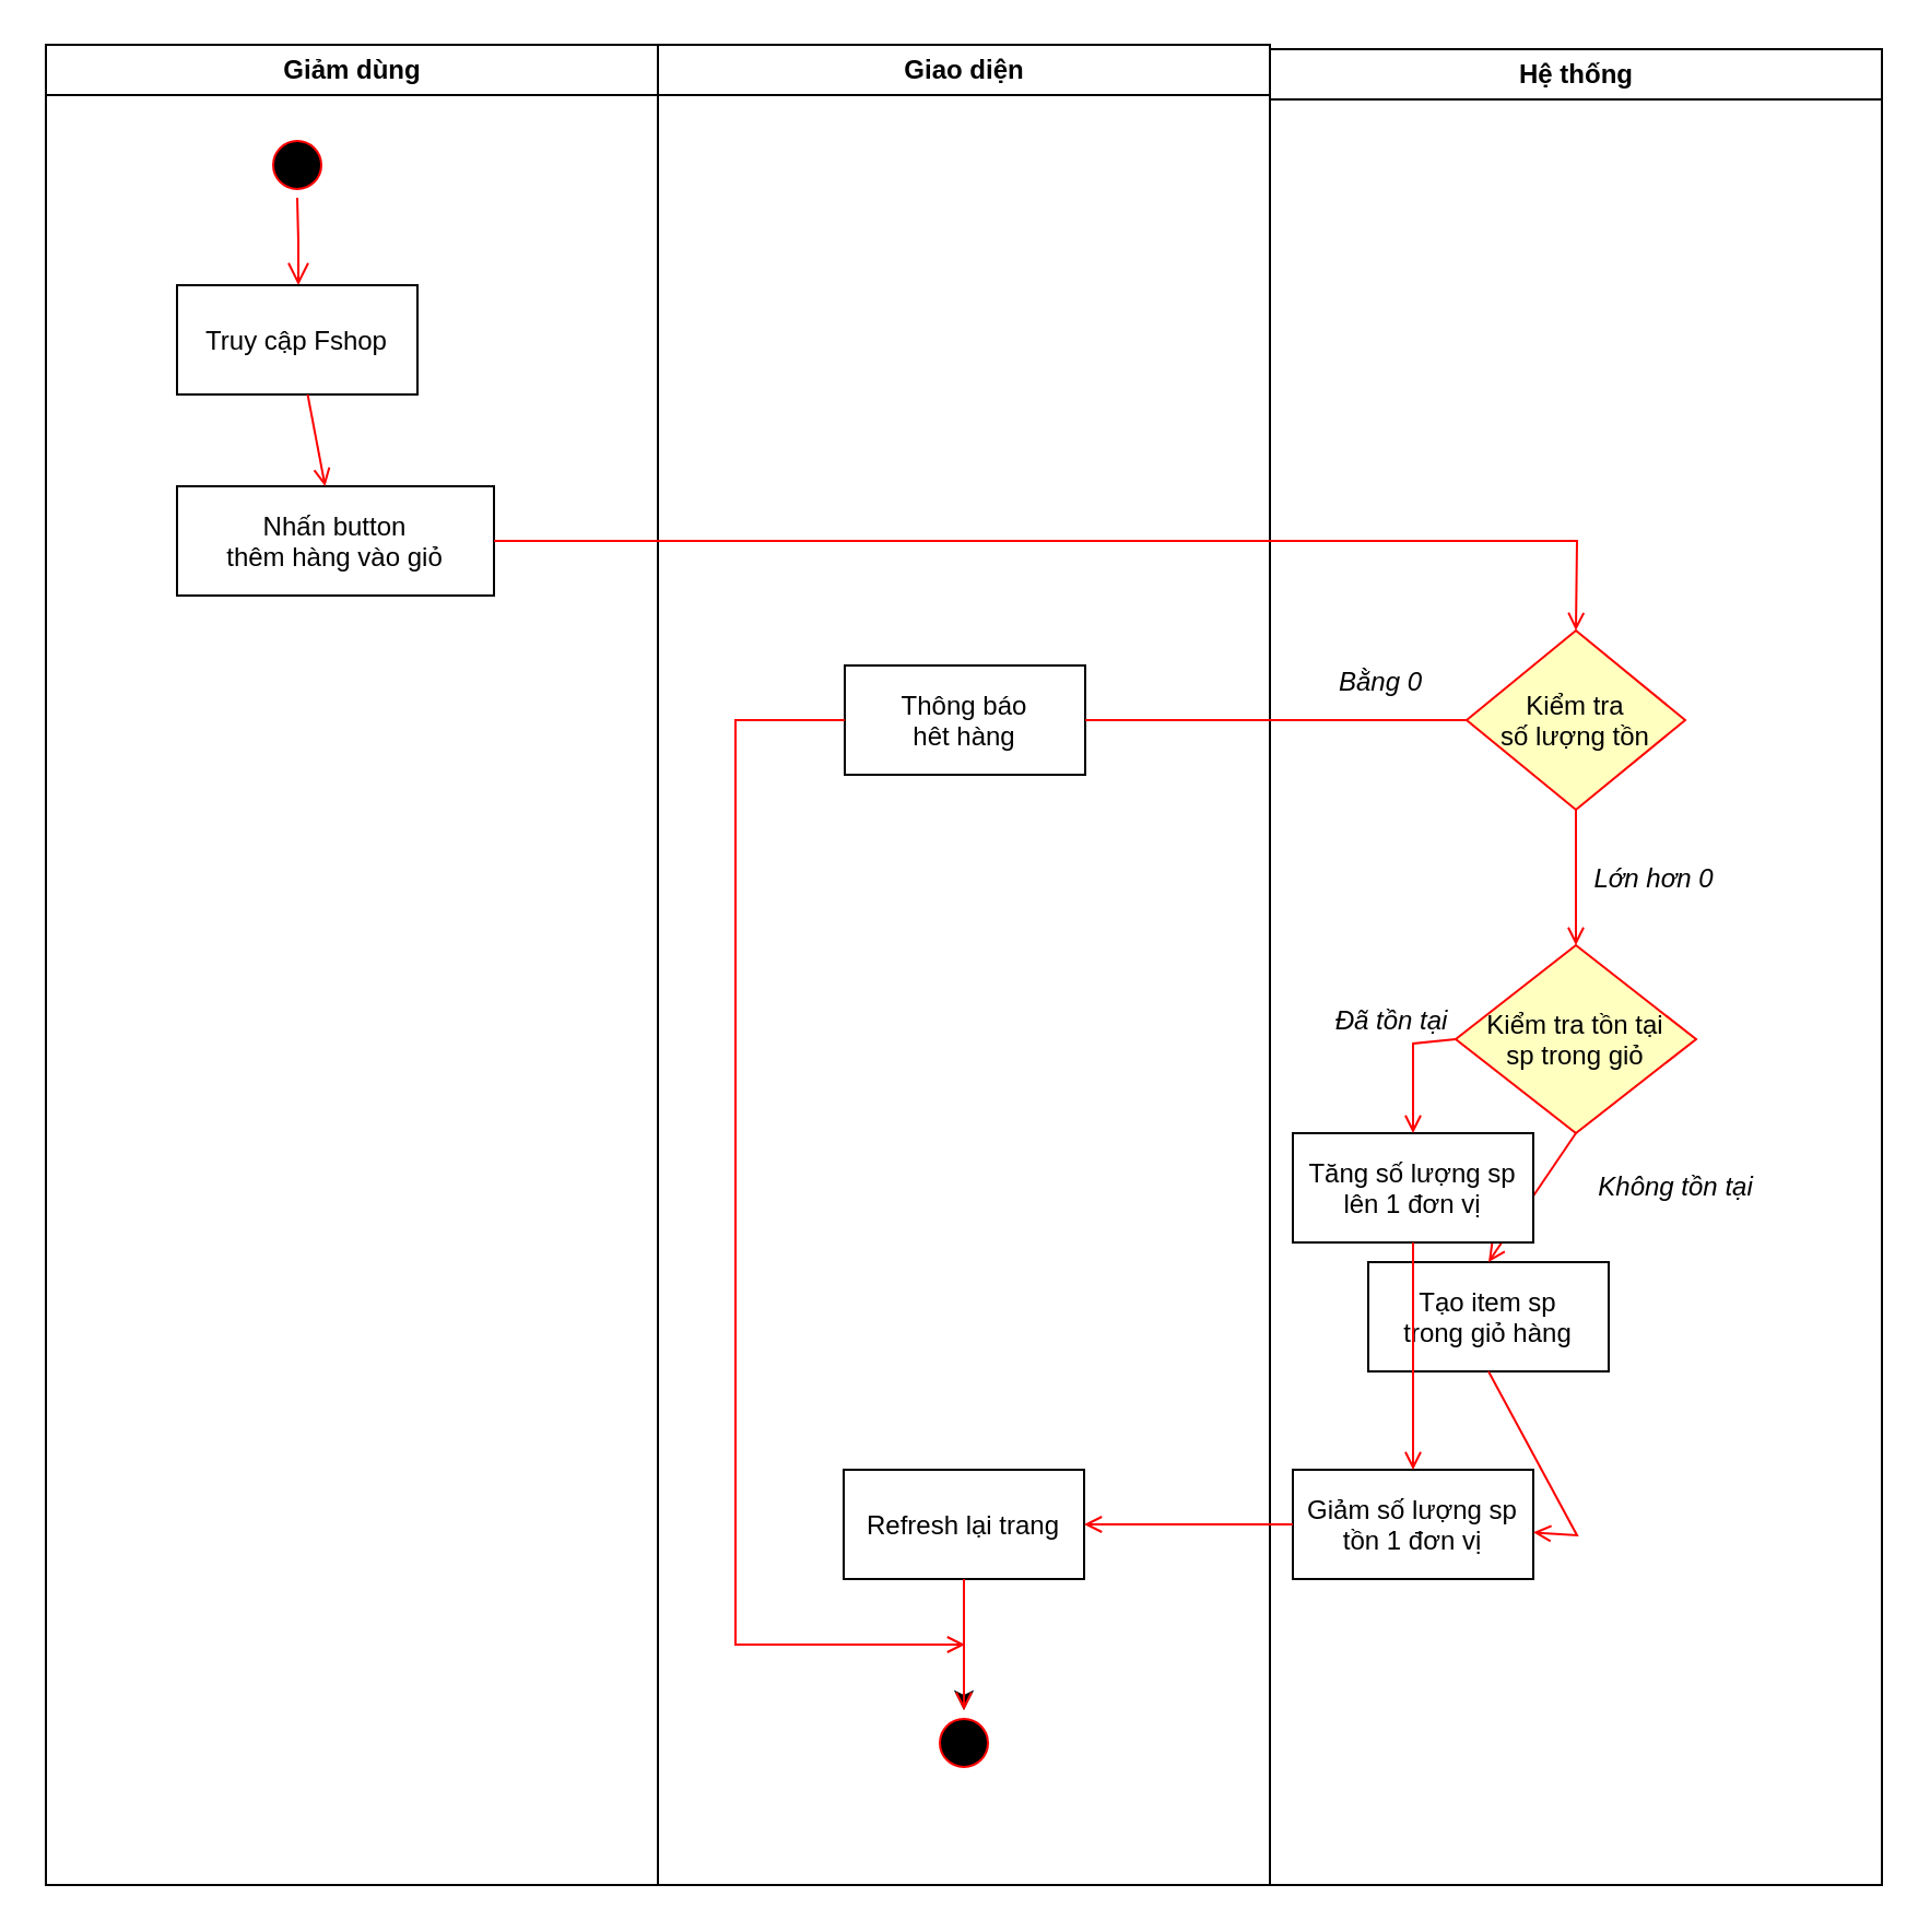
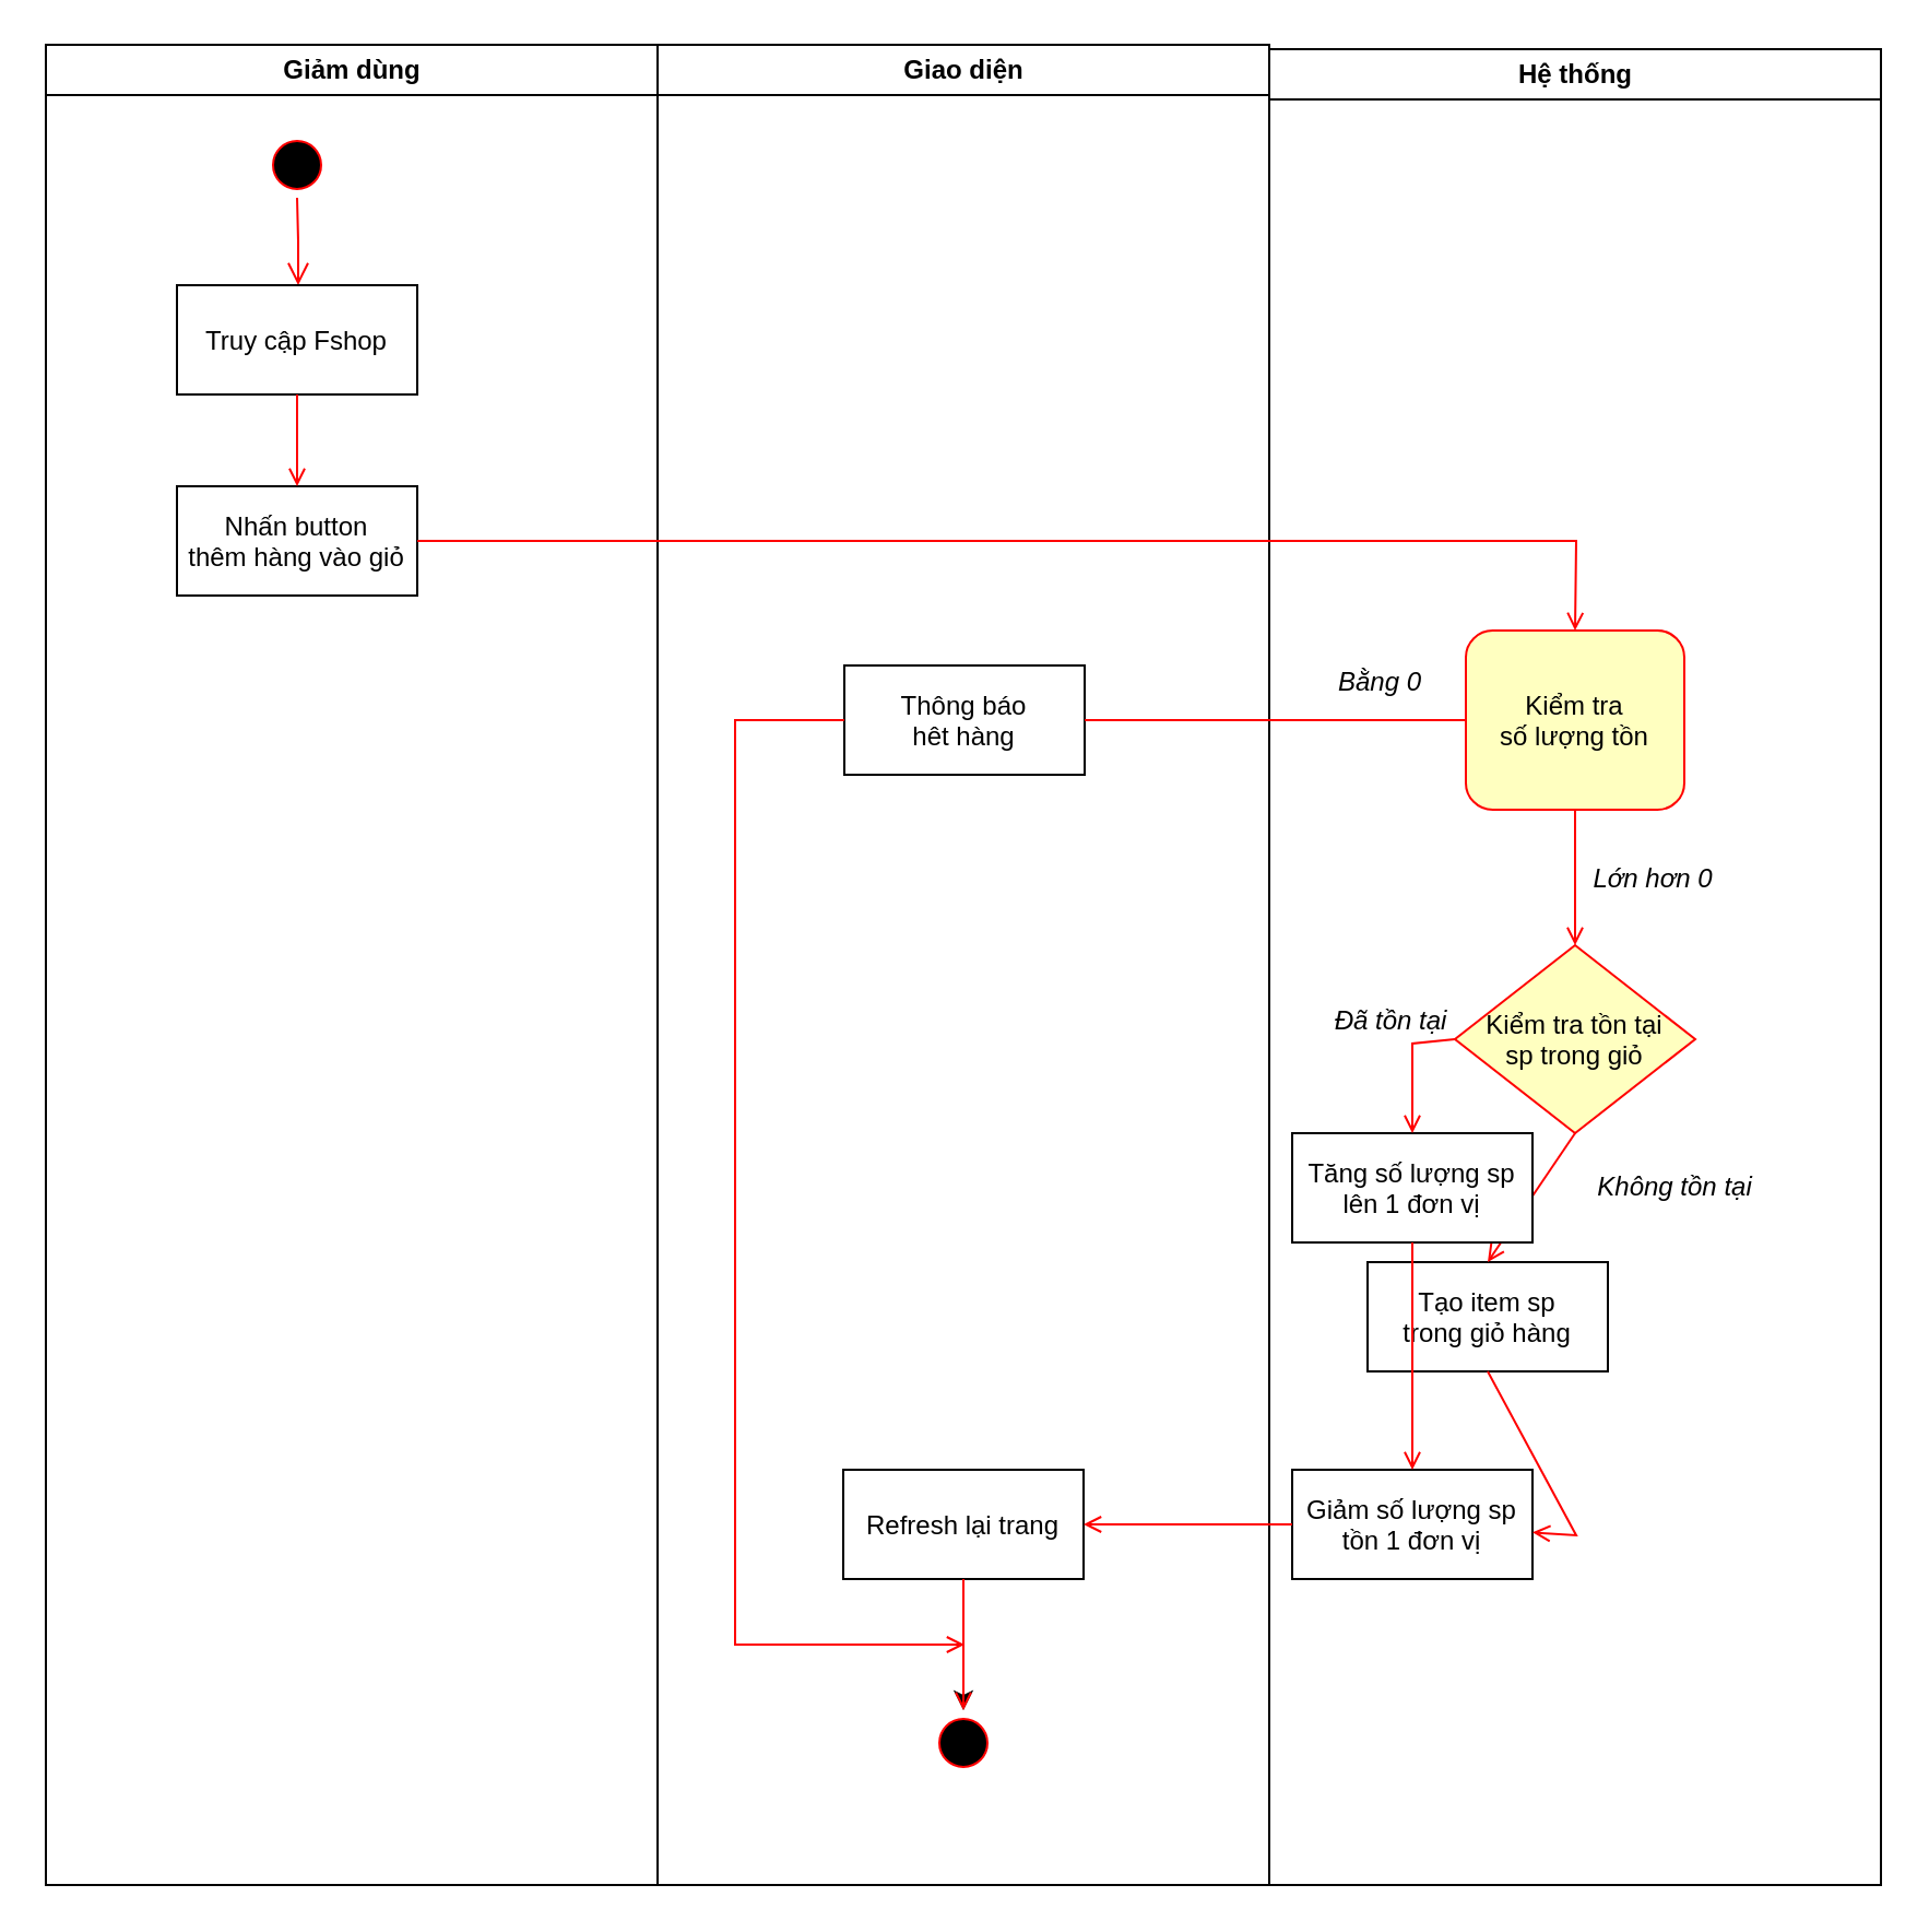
  <mxCell id="0" />
  <mxCell id="1" parent="0" />
  <mxCell id="2" value="Giảm dùng" style="swimlane;whiteSpace=wrap" parent="1" vertex="1"><mxGeometry x="20.5" y="20" width="280" height="842" as="geometry" /></mxCell>
  <mxCell id="3" value="" style="ellipse;shape=startState;fillColor=#000000;strokeColor=#ff0000;" parent="2" vertex="1"><mxGeometry x="100" y="40" width="30" height="30" as="geometry" /></mxCell>
  <mxCell id="4" value="" style="edgeStyle=elbowEdgeStyle;elbow=horizontal;verticalAlign=bottom;endArrow=open;endSize=8;strokeColor=#FF0000;endFill=1;rounded=0" parent="2" source="3" target="5" edge="1"><mxGeometry x="100" y="40" as="geometry"><mxPoint x="115" y="110" as="targetPoint" /></mxGeometry></mxCell>
  <mxCell id="5" value="Truy cập Fshop" style="" parent="2" vertex="1"><mxGeometry x="60" y="110" width="110" height="50" as="geometry" /></mxCell>
- <mxCell id="6" value="Nhấn button&#10;thêm hàng vào giỏ" style="" parent="2" vertex="1"><mxGeometry x="60" y="202" width="145" height="50" as="geometry" /></mxCell>
+ <mxCell id="6" value="Nhấn button&#10;thêm hàng vào giỏ" style="" parent="2" vertex="1"><mxGeometry x="60" y="202" width="110" height="50" as="geometry" /></mxCell>
  <mxCell id="7" value="" style="endArrow=open;strokeColor=#FF0000;endFill=1;rounded=0" parent="2" source="5" target="6" edge="1"><mxGeometry relative="1" as="geometry" /></mxCell>
  <mxCell id="8" value="Giao diện" style="swimlane;whiteSpace=wrap" parent="1" vertex="1"><mxGeometry x="300.5" y="20" width="280" height="842" as="geometry" /></mxCell>
  <mxCell id="9" value="" style="edgeStyle=orthogonalEdgeStyle;rounded=0;orthogonalLoop=1;jettySize=auto;html=1;" parent="8" source="10" target="11" edge="1"><mxGeometry relative="1" as="geometry" /></mxCell>
  <mxCell id="10" value="Refresh lại trang" style="" parent="8" vertex="1"><mxGeometry x="85" y="652" width="110" height="50" as="geometry" /></mxCell>
  <mxCell id="11" value="" style="ellipse;shape=startState;fillColor=#000000;strokeColor=#ff0000;" parent="8" vertex="1"><mxGeometry x="125" y="762" width="30" height="30" as="geometry" /></mxCell>
  <mxCell id="12" value="" style="endArrow=open;strokeColor=#FF0000;endFill=1;rounded=0;exitX=0.5;exitY=1;exitDx=0;exitDy=0;entryX=0.5;entryY=0;entryDx=0;entryDy=0;" parent="8" source="10" target="11" edge="1"><mxGeometry relative="1" as="geometry"><mxPoint x="135.5" y="572" as="sourcePoint" /><mxPoint x="135.5" y="614" as="targetPoint" /></mxGeometry></mxCell>
  <mxCell id="13" value="Thông báo &#10;hêt hàng" style="" parent="8" vertex="1"><mxGeometry x="85.5" y="284" width="110" height="50" as="geometry" /></mxCell>
  <mxCell id="14" value="" style="endArrow=open;strokeColor=#FF0000;endFill=1;rounded=0;exitX=0;exitY=0.5;exitDx=0;exitDy=0;" edge="1" parent="8" source="13"><mxGeometry relative="1" as="geometry"><mxPoint x="145.5" y="352" as="sourcePoint" /><mxPoint x="140.5" y="732" as="targetPoint" /><Array as="points"><mxPoint x="35.5" y="309" /><mxPoint x="35.5" y="732" /></Array></mxGeometry></mxCell>
  <mxCell id="15" value="Hệ thống" style="swimlane;whiteSpace=wrap" parent="1" vertex="1"><mxGeometry x="580.5" y="22" width="280" height="840" as="geometry" /></mxCell>
  <mxCell id="16" value="Kiểm tra tồn tại&#10;sp trong giỏ" style="rhombus;fillColor=#ffffc0;strokeColor=#ff0000;" parent="15" vertex="1"><mxGeometry x="85" y="410" width="110" height="86" as="geometry" /></mxCell>
- <mxCell id="17" value="Kiểm tra&#10;số lượng tồn" style="rhombus;fillColor=#ffffc0;strokeColor=#ff0000;" parent="15" vertex="1"><mxGeometry x="90" y="266" width="100" height="82" as="geometry" /></mxCell>
+ <mxCell id="17" value="Kiểm tra&#10;số lượng tồn" style="fillColor=#ffffc0;strokeColor=#ff0000;rounded=1;" parent="15" vertex="1"><mxGeometry x="90" y="266" width="100" height="82" as="geometry" /></mxCell>
  <mxCell id="18" value="Không tồn tại" style="text;html=1;align=center;verticalAlign=middle;resizable=0;points=[];autosize=1;strokeColor=none;fontStyle=2" parent="15" vertex="1"><mxGeometry x="140.5" y="511" width="90" height="20" as="geometry" /></mxCell>
  <mxCell id="19" value="" style="endArrow=open;strokeColor=#FF0000;endFill=1;rounded=0;exitX=0.5;exitY=1;exitDx=0;exitDy=0;entryX=0.5;entryY=0;entryDx=0;entryDy=0;" parent="15" source="17" target="16" edge="1"><mxGeometry relative="1" as="geometry"><mxPoint x="115.5" y="350" as="sourcePoint" /><mxPoint x="115.5" y="392" as="targetPoint" /></mxGeometry></mxCell>
  <mxCell id="20" value="Tạo item sp &#10;trong giỏ hàng" style="" parent="15" vertex="1"><mxGeometry x="45" y="555" width="110" height="50" as="geometry" /></mxCell>
  <mxCell id="21" value="" style="endArrow=open;strokeColor=#FF0000;endFill=1;rounded=0;exitX=0.5;exitY=1;exitDx=0;exitDy=0;entryX=0.5;entryY=0;entryDx=0;entryDy=0;" parent="15" source="16" target="20" edge="1"><mxGeometry relative="1" as="geometry"><mxPoint x="143" y="434" as="sourcePoint" /><mxPoint x="146.5" y="542" as="targetPoint" /></mxGeometry></mxCell>
  <mxCell id="22" value="Tăng số lượng sp&#10;lên 1 đơn vị" style="" parent="15" vertex="1"><mxGeometry x="10.5" y="496" width="110" height="50" as="geometry" /></mxCell>
  <mxCell id="23" value="" style="endArrow=open;strokeColor=#FF0000;endFill=1;rounded=0;exitX=0;exitY=0.5;exitDx=0;exitDy=0;entryX=0.5;entryY=0;entryDx=0;entryDy=0;" parent="15" source="16" target="22" edge="1"><mxGeometry relative="1" as="geometry"><mxPoint x="-74.5" y="390" as="sourcePoint" /><mxPoint x="-84.5" y="455" as="targetPoint" /><Array as="points"><mxPoint x="65.5" y="455" /></Array></mxGeometry></mxCell>
  <mxCell id="24" value="Giảm số lượng sp&#10;tồn 1 đơn vị" style="" vertex="1" parent="15"><mxGeometry x="10.5" y="650" width="110" height="50" as="geometry" /></mxCell>
  <mxCell id="25" value="" style="endArrow=open;strokeColor=#FF0000;endFill=1;rounded=0;exitX=0.5;exitY=1;exitDx=0;exitDy=0;" parent="15" source="20" target="24" edge="1"><mxGeometry relative="1" as="geometry"><mxPoint x="155.5" y="600" as="sourcePoint" /><mxPoint x="95.5" y="680" as="targetPoint" /><Array as="points"><mxPoint x="140.5" y="680" /></Array></mxGeometry></mxCell>
  <mxCell id="26" value="" style="endArrow=open;strokeColor=#FF0000;endFill=1;rounded=0;exitX=0.5;exitY=1;exitDx=0;exitDy=0;entryX=0.5;entryY=0;entryDx=0;entryDy=0;" edge="1" parent="15" source="22" target="24"><mxGeometry relative="1" as="geometry"><mxPoint x="55.5" y="610" as="sourcePoint" /><mxPoint x="55.5" y="674" as="targetPoint" /></mxGeometry></mxCell>
  <mxCell id="27" value="Đã tồn tại" style="text;html=1;align=center;verticalAlign=middle;resizable=0;points=[];autosize=1;strokeColor=none;fontStyle=2" vertex="1" parent="15"><mxGeometry x="20.5" y="435" width="70" height="20" as="geometry" /></mxCell>
  <mxCell id="28" value="Bằng 0" style="text;html=1;align=center;verticalAlign=middle;resizable=0;points=[];autosize=1;strokeColor=none;fontStyle=2" vertex="1" parent="15"><mxGeometry x="25.5" y="280" width="50" height="20" as="geometry" /></mxCell>
  <mxCell id="29" value="Lớn hơn 0" style="text;html=1;align=center;verticalAlign=middle;resizable=0;points=[];autosize=1;strokeColor=none;fontStyle=2" vertex="1" parent="15"><mxGeometry x="140.5" y="370" width="70" height="20" as="geometry" /></mxCell>
  <mxCell id="30" value="" style="endArrow=open;strokeColor=#FF0000;endFill=1;rounded=0;entryX=0.5;entryY=0;entryDx=0;entryDy=0;exitX=1;exitY=0.5;exitDx=0;exitDy=0;" parent="1" source="6" target="17" edge="1"><mxGeometry relative="1" as="geometry"><mxPoint x="190.5" y="370" as="sourcePoint" /><mxPoint x="386" y="247" as="targetPoint" /><Array as="points"><mxPoint x="721" y="247" /></Array></mxGeometry></mxCell>
  <mxCell id="31" value="" style="endArrow=none;strokeColor=#FF0000;endFill=1;rounded=0;exitX=0;exitY=0.5;exitDx=0;exitDy=0;entryX=1;entryY=0.5;entryDx=0;entryDy=0;" parent="1" source="17" target="13" edge="1"><mxGeometry relative="1" as="geometry"><mxPoint x="536" y="272" as="sourcePoint" /><mxPoint x="496" y="313" as="targetPoint" /><Array as="points" /></mxGeometry></mxCell>
  <mxCell id="32" value="" style="endArrow=open;strokeColor=#FF0000;endFill=1;rounded=0;exitX=0;exitY=0.5;exitDx=0;exitDy=0;" edge="1" parent="1" source="24" target="10"><mxGeometry relative="1" as="geometry"><mxPoint x="680.5" y="339" as="sourcePoint" /><mxPoint x="506" y="339" as="targetPoint" /><Array as="points" /></mxGeometry></mxCell>
